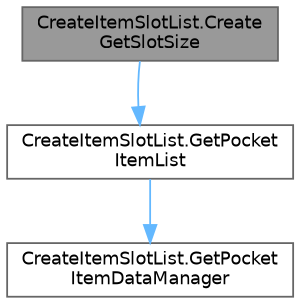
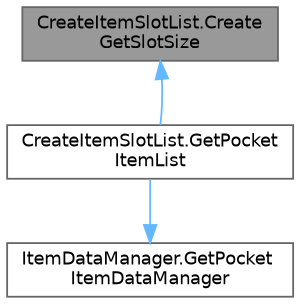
  digraph {
    rankdir=TB
    node [color=grey40 fillcolor=white fontname=Helvetica fontsize=10 shape=box style=filled]
    edge [color=steelblue1 fontname=Helvetica fontsize=10 labelfontname=Helvetica labelfontsize=10 style=solid]
    n1 [color=gray40 fillcolor=grey60 fontcolor=black height=0.2 label="CreateItemSlotList.Create\lGetSlotSize" width=0.4]
    n2 [height=0.2 label="CreateItemSlotList.GetPocket\lItemList" width=0.4]
-   n3 [height=0.2 label="CreateItemSlotList.GetPocket\lItemDataManager" width=0.4]
-   n1 -> n2
+   n3 [height=0.2 label="ItemDataManager.GetPocket\lItemDataManager" width=0.4]
+   n2 -> n1
    n2 -> n3
  }
